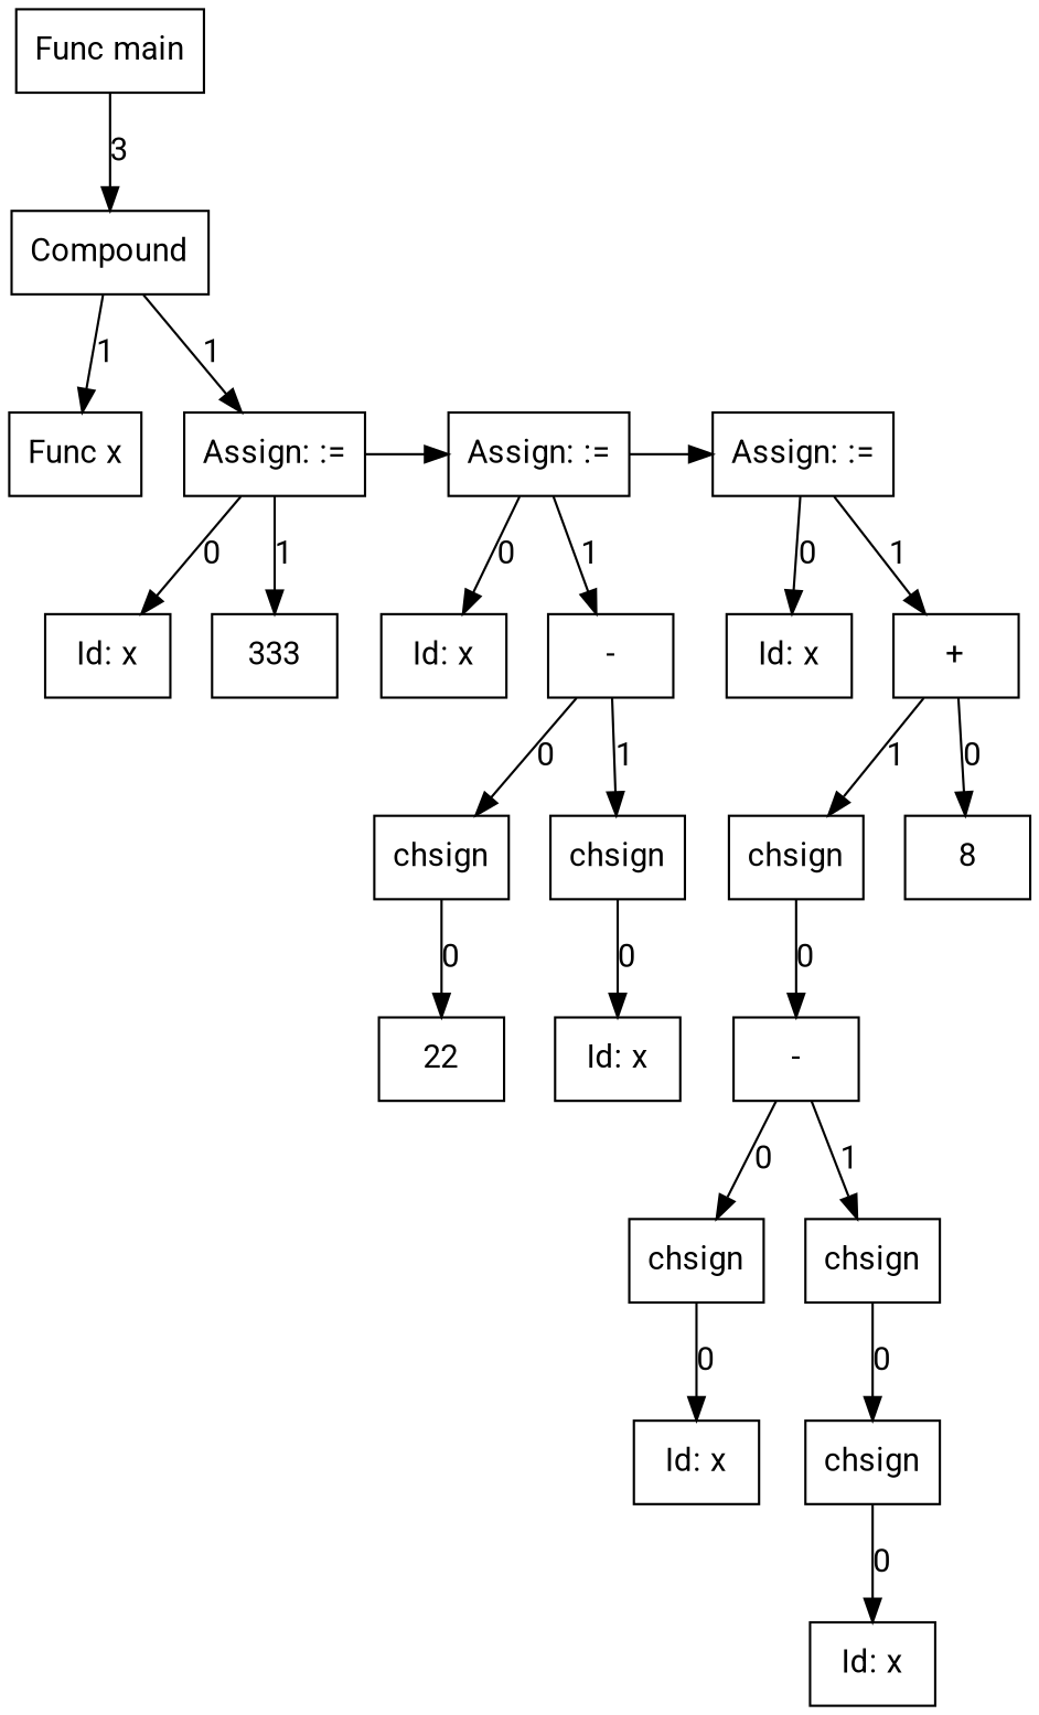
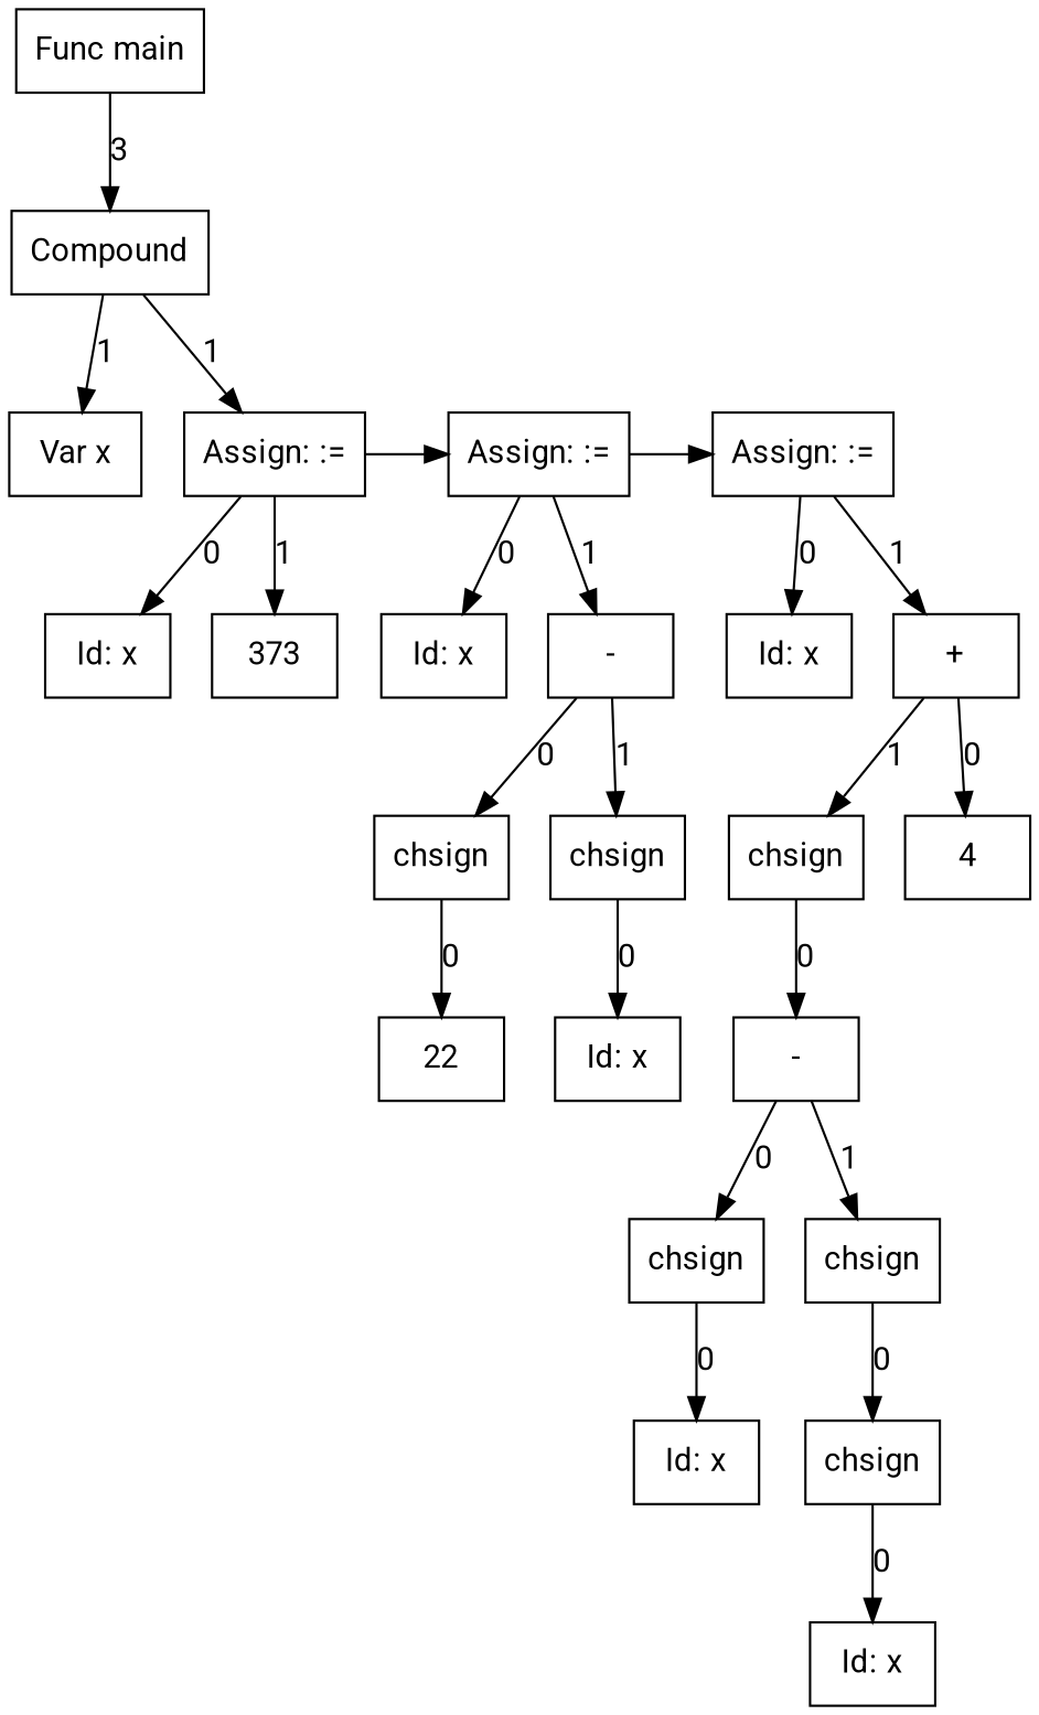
  digraph {
    fontname=Roboto
    node [fontname=Roboto shape=box]
    edge [fontname=Roboto]
    n1 [label="Func main"]
    n2 [label=Compound]
-   n3 [label="Func x"]
+   n3 [label="Var x"]
    n4 [label="Assign: :="]
    n5 [label="Id: x"]
-   n6 [label=333]
+   n6 [label=373]
    n7 [label="Assign: :="]
    n8 [label="Assign: :="]
    n9 [label=chsign]
    n10 [label="-"]
    n11 [label="Id: x"]
    n12 [label="-"]
    n13 [label=chsign]
    n14 [label=chsign]
    n15 [label=22]
    n16 [label="Id: x"]
    n17 [label="Id: x"]
    n18 [label="+"]
-   n19 [label=8]
+   n19 [label=4]
    n20 [label=chsign]
    n21 [label=chsign]
    n22 [label="Id: x"]
    n23 [label=chsign]
    n24 [label="Id: x"]
    subgraph sub_1 {
      rankdir=TB
      n1
      n2
    }
    subgraph sub_2 {
      ordering=out
      rank=same
      rankdir=LR
      n2
    }
    subgraph sub_3 {
      ordering=out
      rank=same
      rankdir=LR
      n3
      n4
    }
    subgraph sub_4 {
      rankdir=TB
      n2
      n3
      n4
    }
    subgraph sub_5 {
      ordering=out
      rank=same
      rankdir=LR
      n5
      n6
    }
    subgraph sub_6 {
      rankdir=TB
      n4
      n5
      n6
    }
    subgraph sub_7 {
      rank=same
      rankdir=LR
      n4
      n7
      n8
    }
    subgraph sub_8 {
      rankdir=TB
      n9
      n10
    }
    subgraph sub_9 {
      rankdir=LR
      n4
      n7
      n8
    }
    subgraph sub_10 {
      ordering=out
      rank=same
      rankdir=LR
      n11
      n12
    }
    subgraph sub_11 {
      rankdir=TB
      n7
      n11
      n12
    }
    subgraph sub_12 {
      ordering=out
      rank=same
      rankdir=LR
      n13
      n14
    }
    subgraph sub_13 {
      rankdir=TB
      n12
      n13
      n14
    }
    subgraph sub_14 {
      ordering=out
      rank=same
      rankdir=LR
      n15
    }
    subgraph sub_15 {
      rankdir=TB
      n13
      n15
    }
    subgraph sub_16 {
      ordering=out
      rank=same
      rankdir=LR
      n16
    }
    subgraph sub_17 {
      rankdir=TB
      n14
      n16
    }
    subgraph sub_18 {
      ordering=out
      rank=same
      rankdir=LR
      n17
      n18
    }
    subgraph sub_19 {
      rankdir=TB
      n8
      n17
      n18
    }
    subgraph sub_20 {
      ordering=out
      rank=same
      rankdir=LR
      n9
      n19
    }
    subgraph sub_21 {
      rankdir=TB
      n9
      n18
      n19
    }
    subgraph sub_22 {
      ordering=out
      rank=same
      rankdir=LR
      n10
    }
    subgraph sub_23 {
      ordering=out
      rank=same
      rankdir=LR
      n20
      n21
    }
    subgraph sub_24 {
      rankdir=TB
      n10
      n20
      n21
    }
    subgraph sub_25 {
      ordering=out
      rank=same
      rankdir=LR
      n22
    }
    subgraph sub_26 {
      rankdir=TB
      n20
      n22
    }
    subgraph sub_27 {
      ordering=out
      rank=same
      rankdir=LR
      n23
    }
    subgraph sub_28 {
      rankdir=TB
      n21
      n23
    }
    subgraph sub_29 {
      ordering=out
      rank=same
      rankdir=LR
      n24
    }
    subgraph sub_30 {
      rankdir=TB
      n23
      n24
    }
    n1 -> n2 [label=3]
    n2 -> n3 [label=1]
    n2 -> n4 [label=1]
    n4 -> n5 [label=0]
    n4 -> n6 [label=1]
    n4 -> n7
    n7 -> n8
    n7 -> n11 [label=0]
    n7 -> n12 [label=1]
    n8 -> n17 [label=0]
    n8 -> n18 [label=1]
    n9 -> n10 [label=0]
    n10 -> n20 [label=0]
    n10 -> n21 [label=1]
    n12 -> n13 [label=0]
    n12 -> n14 [label=1]
    n13 -> n15 [label=0]
    n14 -> n16 [label=0]
    n18 -> n9 [label=1]
    n18 -> n19 [label=0]
    n20 -> n22 [label=0]
    n21 -> n23 [label=0]
    n23 -> n24 [label=0]
  }
